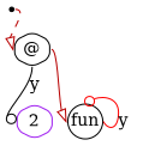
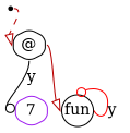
  digraph {
    labeldistance=0
    nodesep=.175
    rankdir=TB
    ranksep=.175
    fontname="DejaVu Serif"
    node [fixedsize=true shape=hexagon fontname="DejaVu Serif" color="#000000" style=rounded]
    edge [arrowhead=onormal arrowtail=none color="#b70000" headport=w tailport=e style=solid fontname="DejaVu Serif"]
    nd1 [shape=point color="" style=""]
    n2 [height=.4 label="@" orientation=90 width=.4]
-   n3 [color=purple height=.4 label=2 orientation=90 width=.4]
+   n3 [color=purple height=.4 label=7 orientation=90 width=.4]
    n4 [height=.4 label=fun shape=circle width=.4]
    nd1 -> n2 [style=dashed]
    n2 -> n3 [arrowhead=odot label=y tailport=s color=""]
    n2 -> n4
    n4 -> n4 [arrowhead=odot color=red headport=n label=y]
  }
